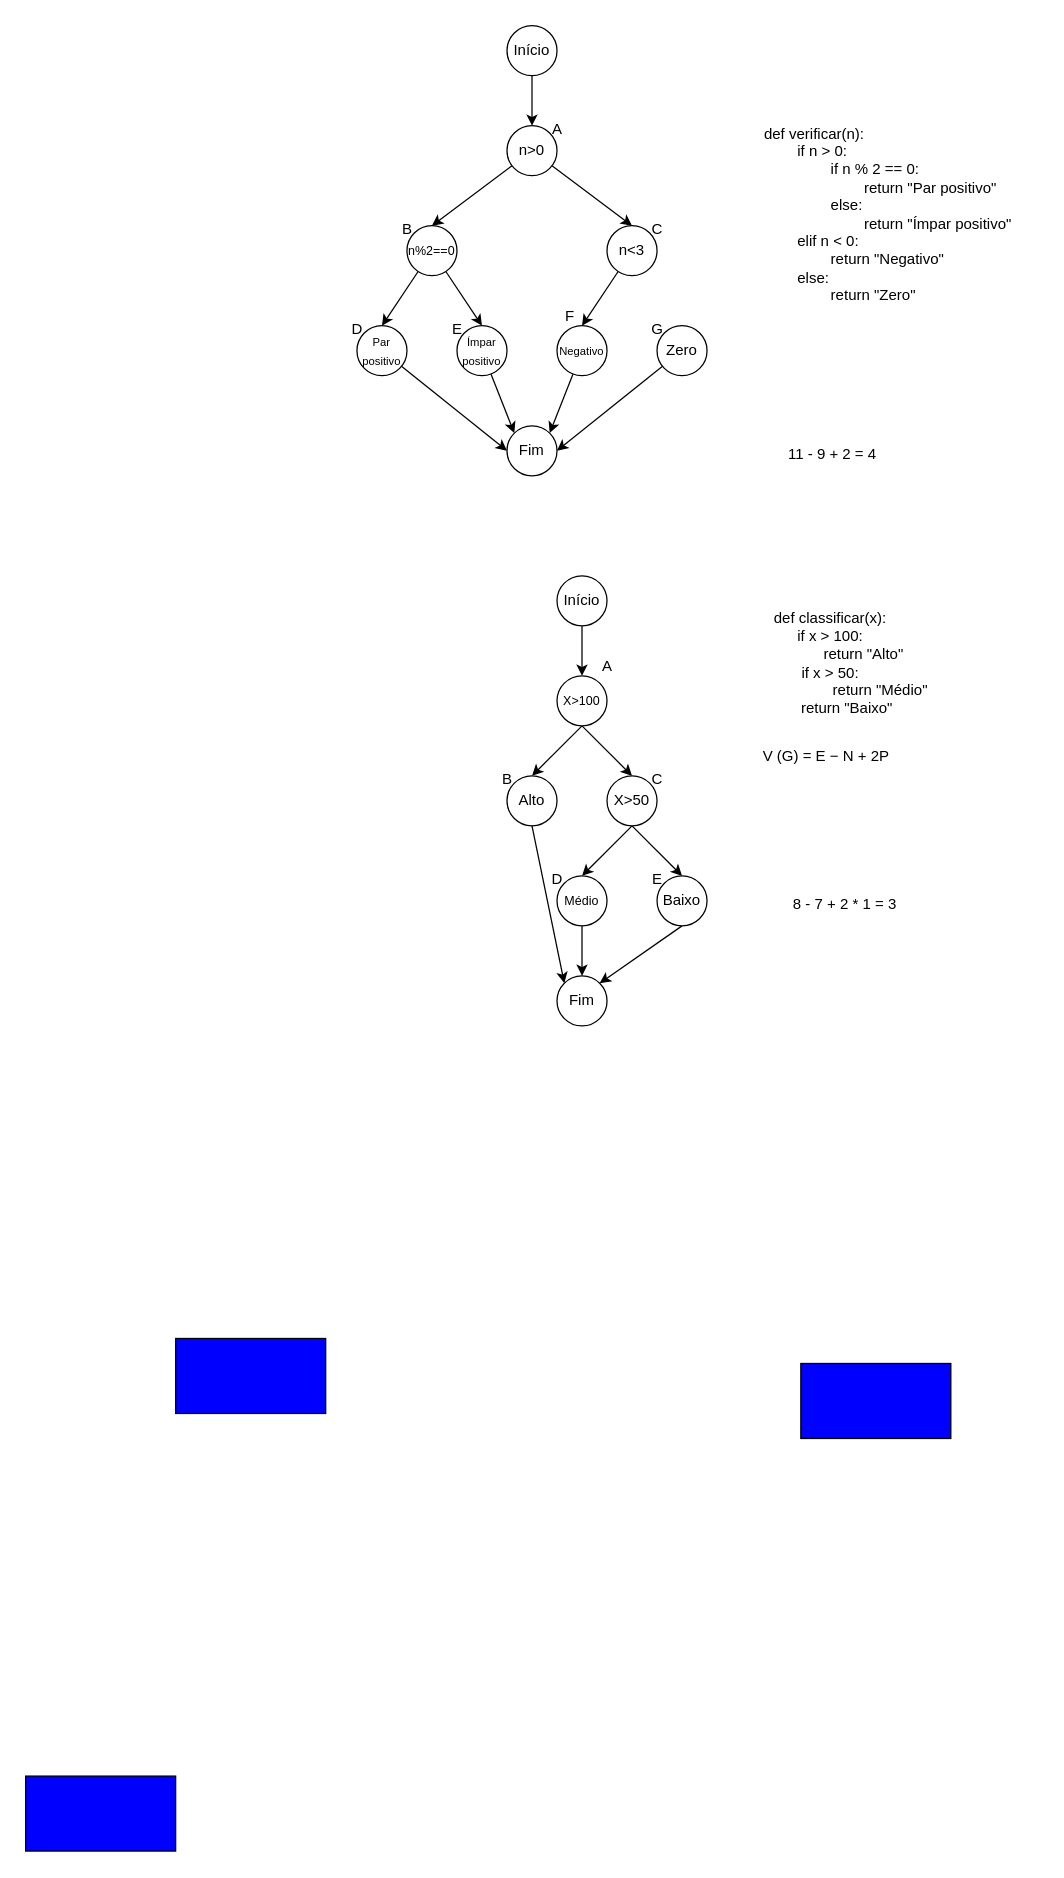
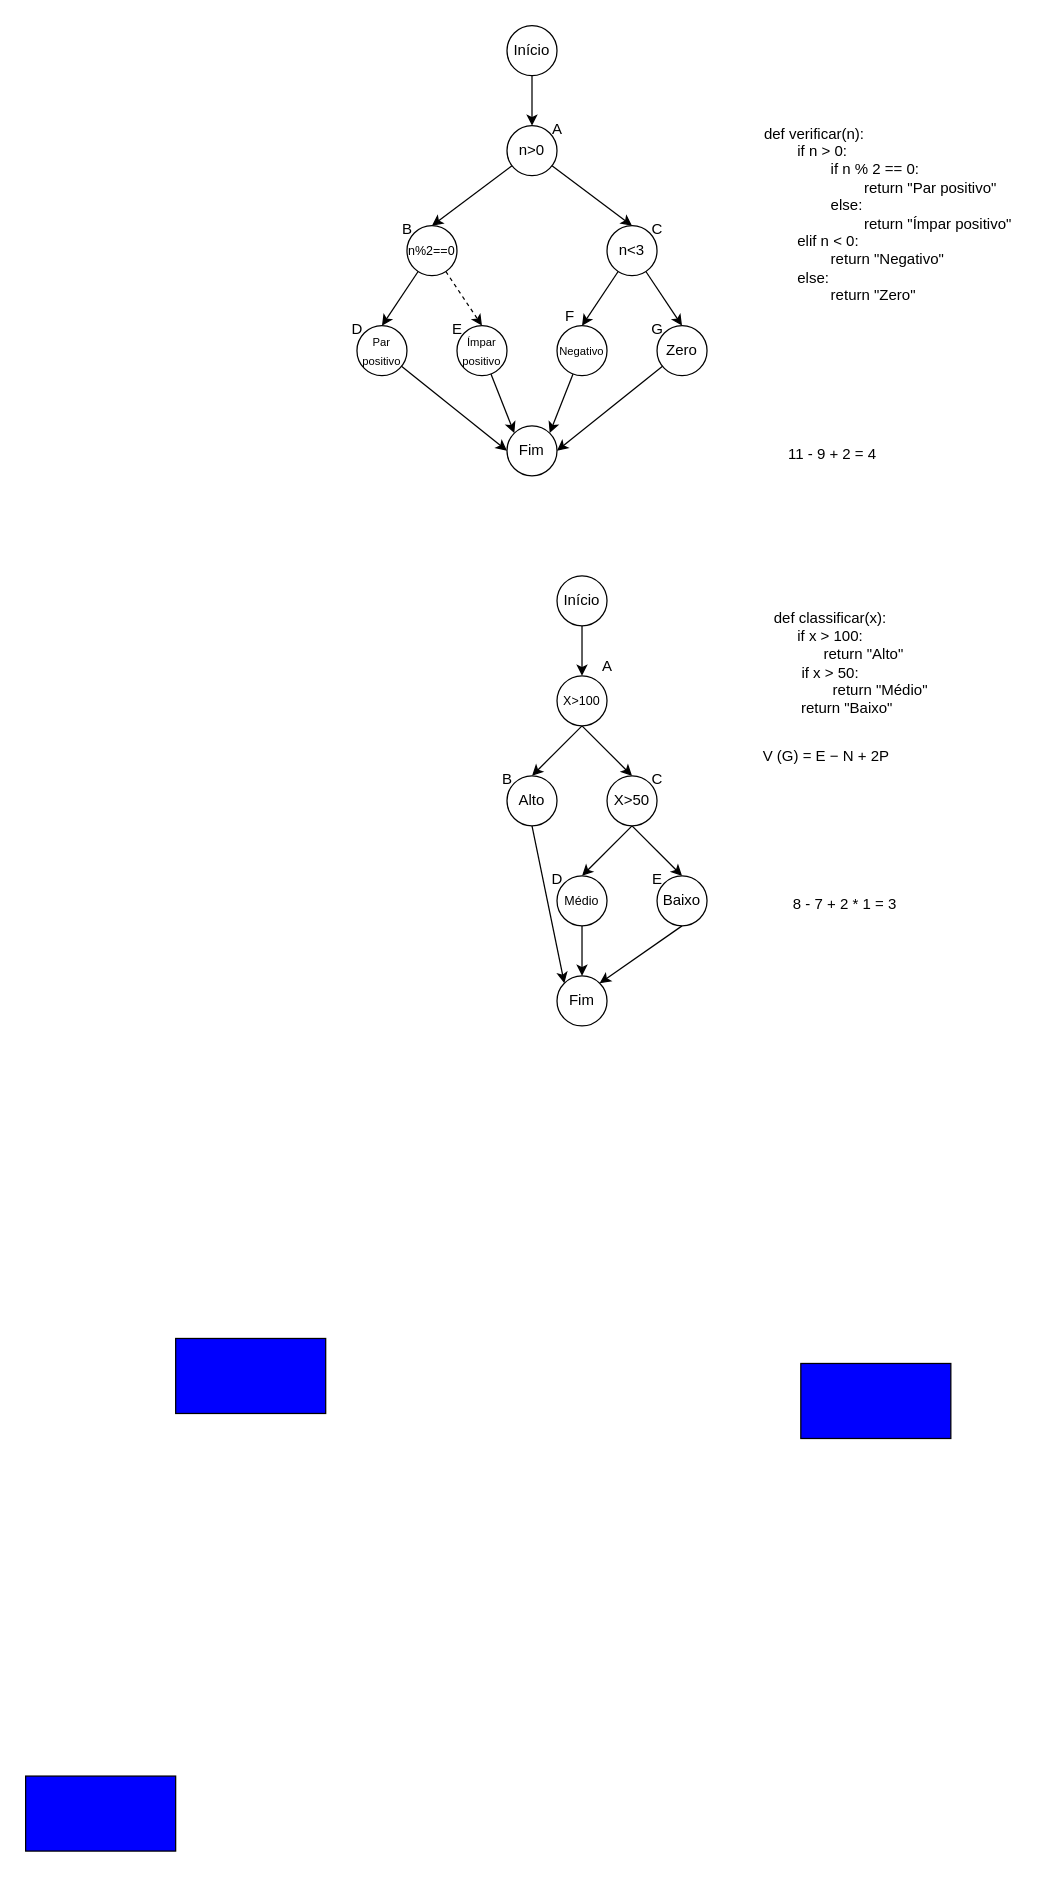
  <mxCell id="0" />
  <mxCell id="1" parent="0" />
  <mxCell id="2" style="rounded=0;orthogonalLoop=1;jettySize=auto;html=1;exitX=0.5;exitY=1;exitDx=0;exitDy=0;entryX=0.5;entryY=0;entryDx=0;entryDy=0;" edge="1" parent="1" source="3" target="26"><mxGeometry relative="1" as="geometry" /></mxCell>
  <mxCell id="3" value="Início" style="ellipse;whiteSpace=wrap;html=1;" vertex="1" parent="1"><mxGeometry x="405" y="20" width="40" height="40" as="geometry" /></mxCell>
  <mxCell id="4" style="rounded=0;orthogonalLoop=1;jettySize=auto;html=1;entryX=0.5;entryY=0;entryDx=0;entryDy=0;" edge="1" source="5" target="8" parent="1"><mxGeometry relative="1" as="geometry" /></mxCell>
  <mxCell id="5" value="Início" style="ellipse;whiteSpace=wrap;html=1;" vertex="1" parent="1"><mxGeometry x="445" y="460" width="40" height="40" as="geometry" /></mxCell>
  <mxCell id="6" style="rounded=0;orthogonalLoop=1;jettySize=auto;html=1;entryX=0.5;entryY=0;entryDx=0;entryDy=0;exitX=0.5;exitY=1;exitDx=0;exitDy=0;" edge="1" source="8" target="10" parent="1"><mxGeometry relative="1" as="geometry" /></mxCell>
  <mxCell id="7" style="rounded=0;orthogonalLoop=1;jettySize=auto;html=1;exitX=0.5;exitY=1;exitDx=0;exitDy=0;entryX=0.5;entryY=0;entryDx=0;entryDy=0;" edge="1" parent="1" source="8" target="17"><mxGeometry relative="1" as="geometry" /></mxCell>
  <mxCell id="8" value="&lt;font style=&quot;font-size: 10px;&quot;&gt;X&amp;gt;100&lt;/font&gt;" style="ellipse;whiteSpace=wrap;html=1;" vertex="1" parent="1"><mxGeometry x="445" y="540" width="40" height="40" as="geometry" /></mxCell>
  <mxCell id="9" style="rounded=0;orthogonalLoop=1;jettySize=auto;html=1;exitX=0.5;exitY=1;exitDx=0;exitDy=0;entryX=0;entryY=0;entryDx=0;entryDy=0;" edge="1" parent="1" source="10" target="22"><mxGeometry relative="1" as="geometry" /></mxCell>
  <mxCell id="10" value="Alto" style="ellipse;whiteSpace=wrap;html=1;" vertex="1" parent="1"><mxGeometry x="405" y="620" width="40" height="40" as="geometry" /></mxCell>
  <mxCell id="11" value="&lt;div&gt;def classificar(x):&amp;nbsp;&lt;/div&gt;&lt;div&gt;if x &amp;gt; 100:&amp;nbsp;&lt;/div&gt;&lt;div&gt;&lt;span style=&quot;white-space: pre;&quot;&gt;&#09;&lt;/span&gt;&lt;span style=&quot;white-space: pre;&quot;&gt;&#09;&lt;/span&gt;return &quot;Alto&quot;&amp;nbsp;&lt;/div&gt;&lt;div&gt;if x &amp;gt; 50:&amp;nbsp;&lt;/div&gt;&lt;div&gt;&lt;span style=&quot;white-space: pre;&quot;&gt;&#09;&lt;/span&gt;&lt;span style=&quot;white-space: pre;&quot;&gt;&#09;&lt;/span&gt;&lt;span style=&quot;white-space: pre;&quot;&gt;&#09;&lt;/span&gt;return &quot;Médio&quot;&amp;nbsp;&lt;/div&gt;&lt;div&gt;&lt;span style=&quot;white-space: pre;&quot;&gt;&#09;&lt;/span&gt;return &quot;Baixo&quot;&amp;nbsp;&lt;/div&gt;" style="text;html=1;align=center;verticalAlign=middle;resizable=0;points=[];autosize=1;strokeColor=none;fillColor=none;" vertex="1" parent="1"><mxGeometry x="575" y="480" width="180" height="100" as="geometry" /></mxCell>
  <mxCell id="12" value="" style="whiteSpace=wrap;html=1;fillColor=#0000FF;" vertex="1" parent="1"><mxGeometry x="140" y="1070" width="120" height="60" as="geometry" /></mxCell>
  <mxCell id="13" value="" style="whiteSpace=wrap;html=1;fillColor=#0000FF;" vertex="1" parent="1"><mxGeometry x="20" y="1420" width="120" height="60" as="geometry" /></mxCell>
  <mxCell id="14" value="" style="whiteSpace=wrap;html=1;fillColor=#0000FF;" vertex="1" parent="1"><mxGeometry x="640" y="1090" width="120" height="60" as="geometry" /></mxCell>
  <mxCell id="15" style="rounded=0;orthogonalLoop=1;jettySize=auto;html=1;exitX=0.5;exitY=1;exitDx=0;exitDy=0;entryX=0.5;entryY=0;entryDx=0;entryDy=0;" edge="1" parent="1" source="17" target="19"><mxGeometry relative="1" as="geometry" /></mxCell>
  <mxCell id="16" style="rounded=0;orthogonalLoop=1;jettySize=auto;html=1;exitX=0.5;exitY=1;exitDx=0;exitDy=0;entryX=0.5;entryY=0;entryDx=0;entryDy=0;" edge="1" parent="1" source="17" target="21"><mxGeometry relative="1" as="geometry" /></mxCell>
  <mxCell id="17" value="X&amp;gt;50" style="ellipse;whiteSpace=wrap;html=1;" vertex="1" parent="1"><mxGeometry x="485" y="620" width="40" height="40" as="geometry" /></mxCell>
  <mxCell id="18" style="rounded=0;orthogonalLoop=1;jettySize=auto;html=1;exitX=0.5;exitY=1;exitDx=0;exitDy=0;entryX=0.5;entryY=0;entryDx=0;entryDy=0;" edge="1" parent="1" source="19" target="22"><mxGeometry relative="1" as="geometry" /></mxCell>
  <mxCell id="19" value="&lt;font style=&quot;font-size: 10px;&quot;&gt;Médio&lt;/font&gt;" style="ellipse;whiteSpace=wrap;html=1;" vertex="1" parent="1"><mxGeometry x="445" y="700" width="40" height="40" as="geometry" /></mxCell>
  <mxCell id="20" style="rounded=0;orthogonalLoop=1;jettySize=auto;html=1;exitX=0.5;exitY=1;exitDx=0;exitDy=0;entryX=1;entryY=0;entryDx=0;entryDy=0;" edge="1" parent="1" source="21" target="22"><mxGeometry relative="1" as="geometry" /></mxCell>
  <mxCell id="21" value="Baixo" style="ellipse;whiteSpace=wrap;html=1;" vertex="1" parent="1"><mxGeometry x="525" y="700" width="40" height="40" as="geometry" /></mxCell>
  <mxCell id="22" value="Fim" style="ellipse;whiteSpace=wrap;html=1;" vertex="1" parent="1"><mxGeometry x="445" y="780" width="40" height="40" as="geometry" /></mxCell>
  <mxCell id="23" value="def verificar(n):&amp;nbsp;&lt;div&gt;&lt;span style=&quot;white-space: pre;&quot;&gt;&#09;&lt;/span&gt;if n &amp;gt; 0:&amp;nbsp;&lt;/div&gt;&lt;div&gt;&lt;span style=&quot;white-space: pre;&quot;&gt;&#09;&lt;/span&gt;&lt;span style=&quot;white-space: pre;&quot;&gt;&#09;&lt;/span&gt;if n % 2 == 0:&amp;nbsp;&amp;nbsp;&lt;/div&gt;&lt;div&gt;&lt;span style=&quot;white-space: pre;&quot;&gt;&#09;&lt;/span&gt;&lt;span style=&quot;white-space: pre;&quot;&gt;&#09;&lt;/span&gt;&lt;span style=&quot;white-space: pre;&quot;&gt;&#09;&lt;/span&gt;return &quot;Par positivo&quot;&amp;nbsp;&lt;/div&gt;&lt;div&gt;&lt;span style=&quot;white-space: pre;&quot;&gt;&#09;&lt;/span&gt;&lt;span style=&quot;white-space: pre;&quot;&gt;&#09;&lt;/span&gt;else:&amp;nbsp;&lt;/div&gt;&lt;div&gt;&lt;span style=&quot;white-space: pre;&quot;&gt;&#09;&lt;/span&gt;&lt;span style=&quot;white-space: pre;&quot;&gt;&#09;&lt;/span&gt;&lt;span style=&quot;white-space: pre;&quot;&gt;&#09;&lt;/span&gt;return &quot;Ímpar positivo&quot;&amp;nbsp;&lt;/div&gt;&lt;div&gt;&lt;span style=&quot;white-space: pre;&quot;&gt;&#09;&lt;/span&gt;elif n &amp;lt; 0:&amp;nbsp;&lt;/div&gt;&lt;div&gt;&lt;span style=&quot;white-space: pre;&quot;&gt;&#09;&lt;/span&gt;&lt;span style=&quot;white-space: pre;&quot;&gt;&#09;&lt;/span&gt;return &quot;Negativo&quot;&amp;nbsp;&lt;/div&gt;&lt;div&gt;&lt;span style=&quot;white-space: pre;&quot;&gt;&#09;&lt;/span&gt;else:&amp;nbsp;&lt;/div&gt;&lt;div&gt;&lt;span style=&quot;white-space: pre;&quot;&gt;&#09;&lt;/span&gt;&lt;span style=&quot;white-space: pre;&quot;&gt;&#09;&lt;/span&gt;return &quot;Zero&quot;&lt;br&gt;&lt;/div&gt;" style="text;html=1;align=left;verticalAlign=middle;resizable=0;points=[];autosize=1;strokeColor=none;fillColor=none;" vertex="1" parent="1"><mxGeometry x="609" y="91" width="220" height="160" as="geometry" /></mxCell>
  <mxCell id="24" style="rounded=0;orthogonalLoop=1;jettySize=auto;html=1;entryX=0.5;entryY=0;entryDx=0;entryDy=0;" edge="1" parent="1" source="26" target="29"><mxGeometry relative="1" as="geometry" /></mxCell>
  <mxCell id="25" style="rounded=0;orthogonalLoop=1;jettySize=auto;html=1;entryX=0.5;entryY=0;entryDx=0;entryDy=0;" edge="1" parent="1" source="26" target="36"><mxGeometry relative="1" as="geometry" /></mxCell>
  <mxCell id="26" value="n&amp;gt;0" style="ellipse;whiteSpace=wrap;html=1;" vertex="1" parent="1"><mxGeometry x="405" y="100" width="40" height="40" as="geometry" /></mxCell>
  <mxCell id="27" style="rounded=0;orthogonalLoop=1;jettySize=auto;html=1;entryX=0.5;entryY=0;entryDx=0;entryDy=0;" edge="1" parent="1" source="29" target="31"><mxGeometry relative="1" as="geometry" /></mxCell>
- <mxCell id="28" style="rounded=0;orthogonalLoop=1;jettySize=auto;html=1;entryX=0.5;entryY=0;entryDx=0;entryDy=0;" edge="1" parent="1" source="29" target="33"><mxGeometry relative="1" as="geometry" /></mxCell>
+ <mxCell id="28" style="rounded=0;orthogonalLoop=1;jettySize=auto;html=1;entryX=0.5;entryY=0;entryDx=0;entryDy=0;dashed=1;" edge="1" parent="1" source="29" target="33"><mxGeometry relative="1" as="geometry" /></mxCell>
  <mxCell id="29" value="&lt;font style=&quot;font-size: 10px;&quot;&gt;n%2==0&lt;/font&gt;" style="ellipse;whiteSpace=wrap;html=1;" vertex="1" parent="1"><mxGeometry x="325" y="180" width="40" height="40" as="geometry" /></mxCell>
  <mxCell id="30" style="rounded=0;orthogonalLoop=1;jettySize=auto;html=1;entryX=0;entryY=0.5;entryDx=0;entryDy=0;" edge="1" parent="1" source="31" target="41"><mxGeometry relative="1" as="geometry" /></mxCell>
  <mxCell id="31" value="&lt;font style=&quot;font-size: 9px;&quot;&gt;Par positivo&lt;/font&gt;" style="ellipse;whiteSpace=wrap;html=1;" vertex="1" parent="1"><mxGeometry x="285" y="260" width="40" height="40" as="geometry" /></mxCell>
  <mxCell id="32" style="rounded=0;orthogonalLoop=1;jettySize=auto;html=1;entryX=0;entryY=0;entryDx=0;entryDy=0;" edge="1" parent="1" source="33" target="41"><mxGeometry relative="1" as="geometry" /></mxCell>
  <mxCell id="33" value="&lt;font style=&quot;font-size: 9px;&quot;&gt;Ímpar positivo&lt;/font&gt;" style="ellipse;whiteSpace=wrap;html=1;" vertex="1" parent="1"><mxGeometry x="365" y="260" width="40" height="40" as="geometry" /></mxCell>
  <mxCell id="34" style="rounded=0;orthogonalLoop=1;jettySize=auto;html=1;entryX=0.5;entryY=0;entryDx=0;entryDy=0;" edge="1" parent="1" source="36" target="38"><mxGeometry relative="1" as="geometry" /></mxCell>
+ <mxCell id="35" style="rounded=0;orthogonalLoop=1;jettySize=auto;html=1;entryX=0.5;entryY=0;entryDx=0;entryDy=0;" edge="1" parent="1" source="36" target="40"><mxGeometry relative="1" as="geometry" /></mxCell>
  <mxCell id="36" value="n&amp;lt;3" style="ellipse;whiteSpace=wrap;html=1;" vertex="1" parent="1"><mxGeometry x="485" y="180" width="40" height="40" as="geometry" /></mxCell>
  <mxCell id="37" style="rounded=0;orthogonalLoop=1;jettySize=auto;html=1;entryX=1;entryY=0;entryDx=0;entryDy=0;" edge="1" parent="1" source="38" target="41"><mxGeometry relative="1" as="geometry" /></mxCell>
  <mxCell id="38" value="&lt;font style=&quot;font-size: 9px;&quot;&gt;Negativo&lt;/font&gt;" style="ellipse;whiteSpace=wrap;html=1;" vertex="1" parent="1"><mxGeometry x="445" y="260" width="40" height="40" as="geometry" /></mxCell>
  <mxCell id="39" style="rounded=0;orthogonalLoop=1;jettySize=auto;html=1;entryX=1;entryY=0.5;entryDx=0;entryDy=0;" edge="1" parent="1" source="40" target="41"><mxGeometry relative="1" as="geometry" /></mxCell>
  <mxCell id="40" value="Zero" style="ellipse;whiteSpace=wrap;html=1;" vertex="1" parent="1"><mxGeometry x="525" y="260" width="40" height="40" as="geometry" /></mxCell>
  <mxCell id="41" value="Fim" style="ellipse;whiteSpace=wrap;html=1;" vertex="1" parent="1"><mxGeometry x="405" y="340" width="40" height="40" as="geometry" /></mxCell>
  <mxCell id="42" value="V (G) = E − N + 2P" style="text;html=1;align=center;verticalAlign=middle;resizable=0;points=[];autosize=1;strokeColor=none;fillColor=none;" vertex="1" parent="1"><mxGeometry x="600" y="590" width="120" height="30" as="geometry" /></mxCell>
  <mxCell id="43" value="11 - 9 + 2 = 4" style="text;html=1;align=center;verticalAlign=middle;resizable=0;points=[];autosize=1;strokeColor=none;fillColor=none;" vertex="1" parent="1"><mxGeometry x="620" y="348" width="90" height="30" as="geometry" /></mxCell>
  <mxCell id="44" value="8 - 7 + 2 * 1 = 3" style="text;html=1;align=center;verticalAlign=middle;resizable=0;points=[];autosize=1;strokeColor=none;fillColor=none;" vertex="1" parent="1"><mxGeometry x="620" y="708" width="110" height="30" as="geometry" /></mxCell>
  <mxCell id="45" value="A" style="text;html=1;align=center;verticalAlign=middle;resizable=0;points=[];autosize=1;strokeColor=none;fillColor=none;" vertex="1" parent="1"><mxGeometry x="430" y="88" width="30" height="30" as="geometry" /></mxCell>
  <mxCell id="46" value="B" style="text;html=1;align=center;verticalAlign=middle;resizable=0;points=[];autosize=1;strokeColor=none;fillColor=none;" vertex="1" parent="1"><mxGeometry x="310" y="168" width="30" height="30" as="geometry" /></mxCell>
  <mxCell id="47" value="C" style="text;html=1;align=center;verticalAlign=middle;resizable=0;points=[];autosize=1;strokeColor=none;fillColor=none;" vertex="1" parent="1"><mxGeometry x="510" y="168" width="30" height="30" as="geometry" /></mxCell>
  <mxCell id="48" value="D" style="text;html=1;align=center;verticalAlign=middle;resizable=0;points=[];autosize=1;strokeColor=none;fillColor=none;" vertex="1" parent="1"><mxGeometry x="270" y="248" width="30" height="30" as="geometry" /></mxCell>
  <mxCell id="49" value="E" style="text;html=1;align=center;verticalAlign=middle;resizable=0;points=[];autosize=1;strokeColor=none;fillColor=none;" vertex="1" parent="1"><mxGeometry x="350" y="248" width="30" height="30" as="geometry" /></mxCell>
  <mxCell id="50" value="F" style="text;html=1;align=center;verticalAlign=middle;resizable=0;points=[];autosize=1;strokeColor=none;fillColor=none;" vertex="1" parent="1"><mxGeometry x="440" y="238" width="30" height="30" as="geometry" /></mxCell>
  <mxCell id="51" value="G" style="text;html=1;align=center;verticalAlign=middle;resizable=0;points=[];autosize=1;strokeColor=none;fillColor=none;" vertex="1" parent="1"><mxGeometry x="510" y="248" width="30" height="30" as="geometry" /></mxCell>
  <mxCell id="52" value="A" style="text;html=1;align=center;verticalAlign=middle;resizable=0;points=[];autosize=1;strokeColor=none;fillColor=none;" vertex="1" parent="1"><mxGeometry x="470" y="518" width="30" height="30" as="geometry" /></mxCell>
  <mxCell id="53" value="B" style="text;html=1;align=center;verticalAlign=middle;resizable=0;points=[];autosize=1;strokeColor=none;fillColor=none;" vertex="1" parent="1"><mxGeometry x="390" y="608" width="30" height="30" as="geometry" /></mxCell>
  <mxCell id="54" value="C" style="text;html=1;align=center;verticalAlign=middle;resizable=0;points=[];autosize=1;strokeColor=none;fillColor=none;" vertex="1" parent="1"><mxGeometry x="510" y="608" width="30" height="30" as="geometry" /></mxCell>
  <mxCell id="55" value="D" style="text;html=1;align=center;verticalAlign=middle;resizable=0;points=[];autosize=1;strokeColor=none;fillColor=none;" vertex="1" parent="1"><mxGeometry x="430" y="688" width="30" height="30" as="geometry" /></mxCell>
  <mxCell id="56" value="E" style="text;html=1;align=center;verticalAlign=middle;resizable=0;points=[];autosize=1;strokeColor=none;fillColor=none;" vertex="1" parent="1"><mxGeometry x="510" y="688" width="30" height="30" as="geometry" /></mxCell>
